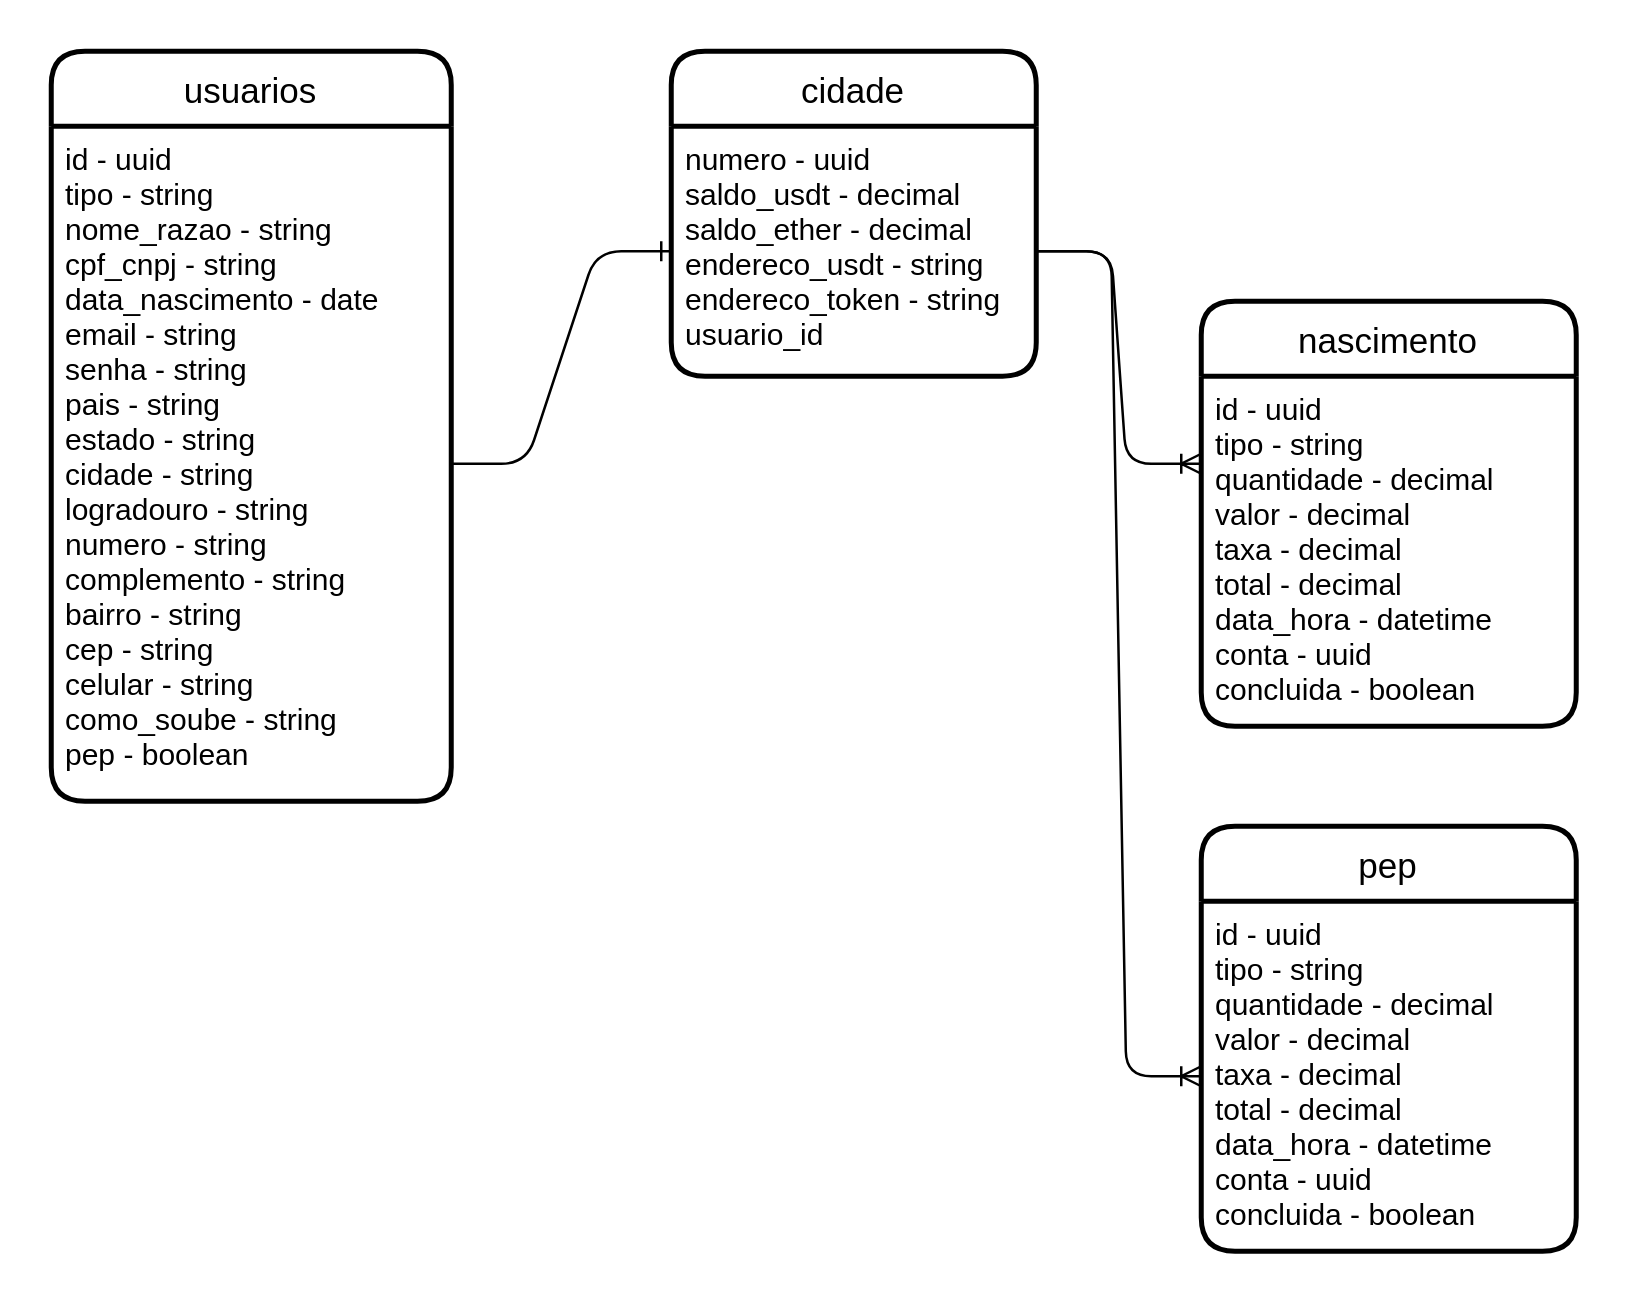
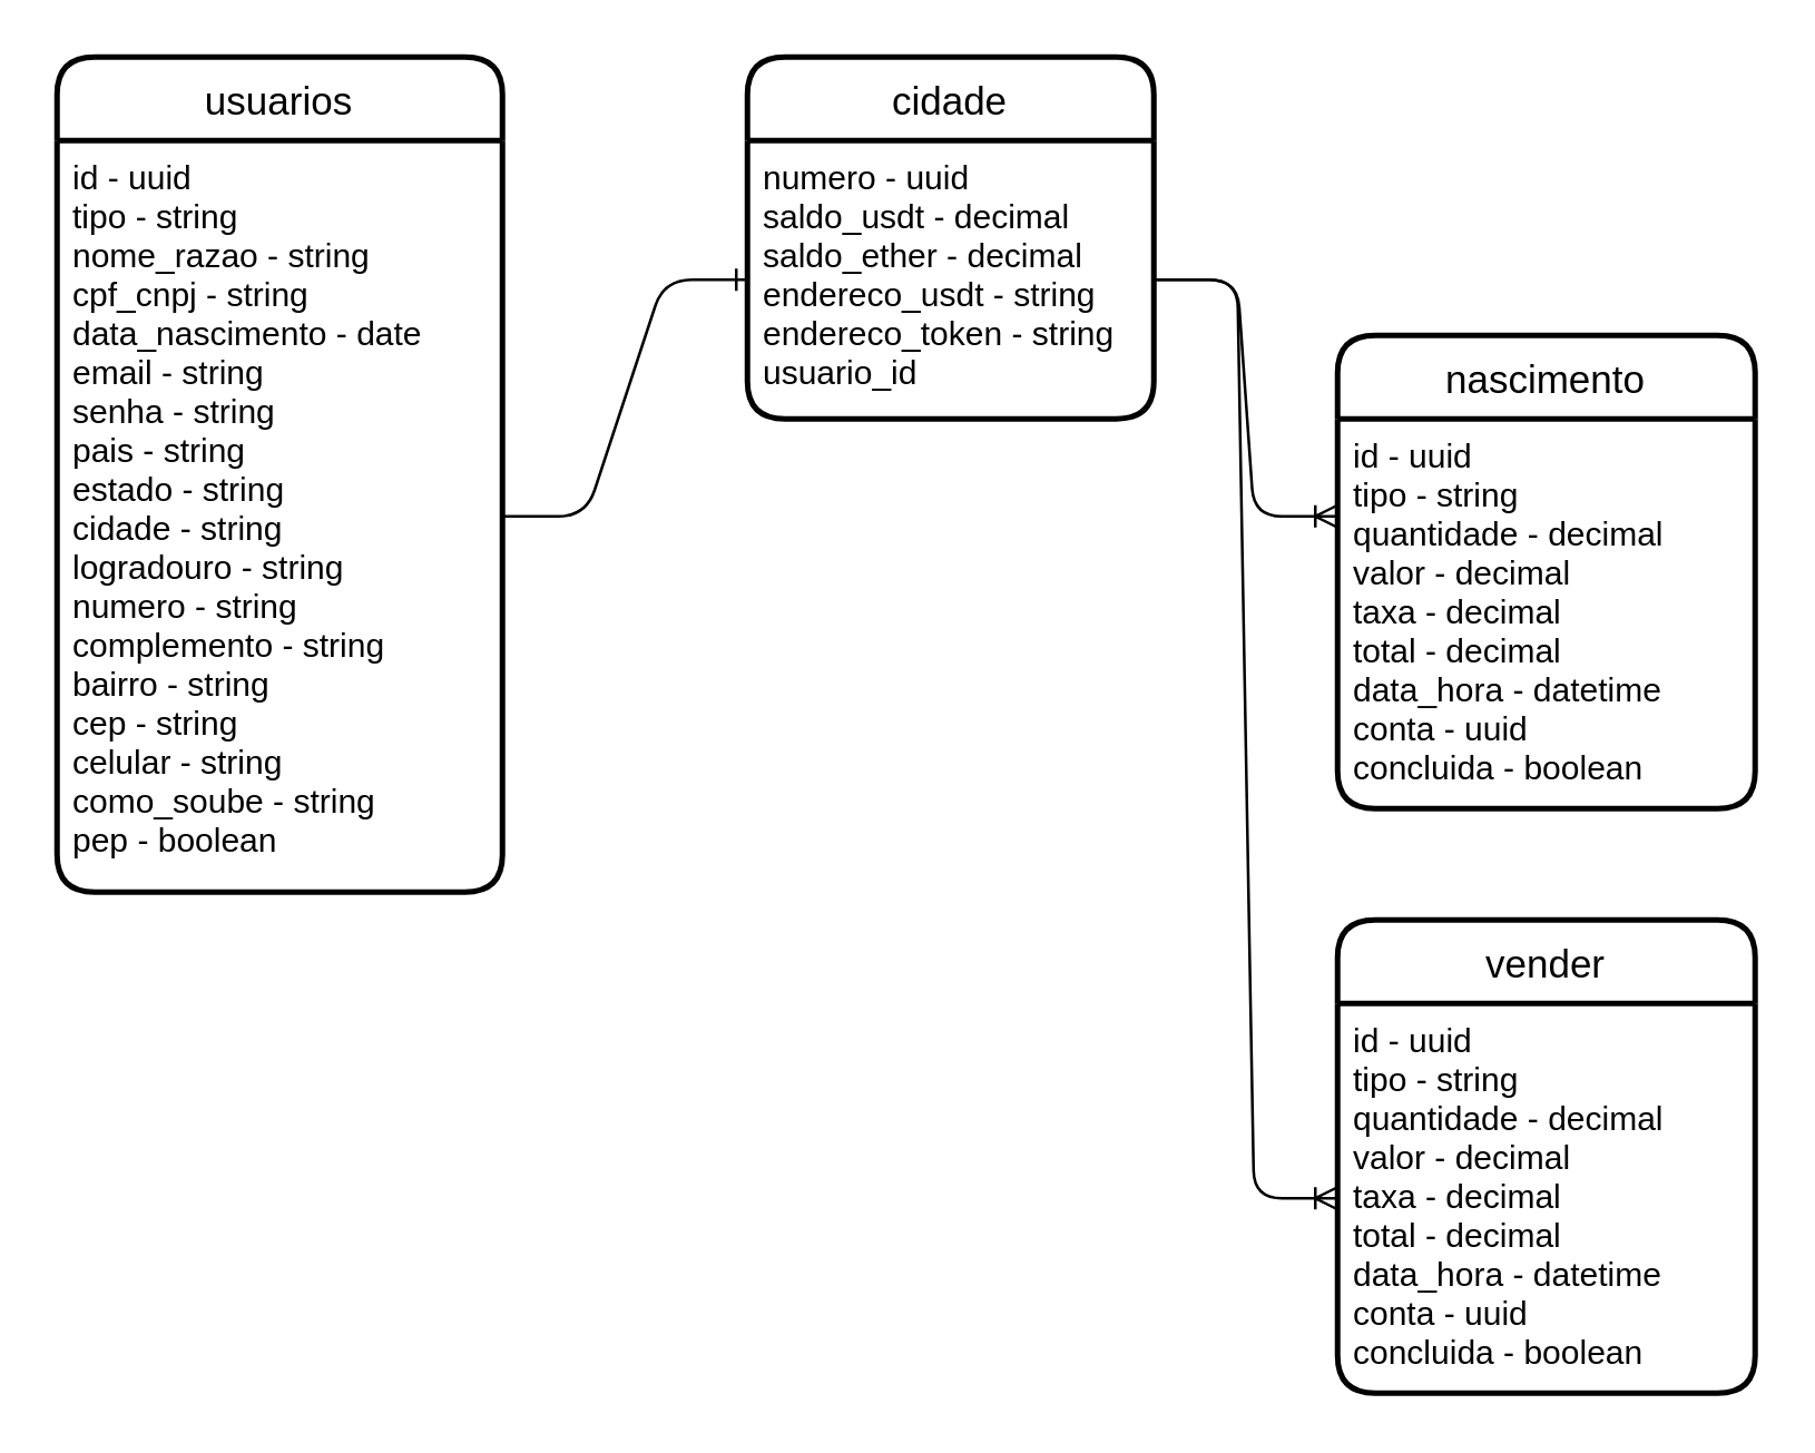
  <mxCell id="0" />
  <mxCell id="1" parent="0" />
  <mxCell id="2" value="usuarios" style="swimlane;childLayout=stackLayout;horizontal=1;startSize=30;horizontalStack=0;rounded=1;fontSize=14;fontStyle=0;strokeWidth=2;resizeParent=0;resizeLast=1;shadow=0;dashed=0;align=center;" vertex="1" parent="1"><mxGeometry x="20" y="20" width="160" height="300" as="geometry" /></mxCell>
  <mxCell id="3" value="id - uuid&#10;tipo - string&#10;nome_razao - string&#10;cpf_cnpj - string&#10;data_nascimento - date&#10;email - string&#10;senha - string&#10;pais - string&#10;estado - string&#10;cidade - string&#10;logradouro - string&#10;numero - string&#10;complemento - string&#10;bairro - string&#10;cep - string&#10;celular - string&#10;como_soube - string&#10;pep - boolean" style="align=left;strokeColor=none;fillColor=none;spacingLeft=4;fontSize=12;verticalAlign=top;resizable=0;rotatable=0;part=1;" vertex="1" parent="2"><mxGeometry y="30" width="160" height="270" as="geometry" /></mxCell>
  <mxCell id="4" value="cidade" style="swimlane;childLayout=stackLayout;horizontal=1;startSize=30;horizontalStack=0;rounded=1;fontSize=14;fontStyle=0;strokeWidth=2;resizeParent=0;resizeLast=1;shadow=0;dashed=0;align=center;" vertex="1" parent="1"><mxGeometry x="268" y="20" width="146" height="130" as="geometry" /></mxCell>
  <mxCell id="5" value="numero - uuid&#10;saldo_usdt - decimal&#10;saldo_ether - decimal&#10;endereco_usdt - string&#10;endereco_token - string&#10;usuario_id" style="align=left;strokeColor=none;fillColor=none;spacingLeft=4;fontSize=12;verticalAlign=top;resizable=0;rotatable=0;part=1;" vertex="1" parent="4"><mxGeometry y="30" width="146" height="100" as="geometry" /></mxCell>
  <mxCell id="6" value="nascimento" style="swimlane;childLayout=stackLayout;horizontal=1;startSize=30;horizontalStack=0;rounded=1;fontSize=14;fontStyle=0;strokeWidth=2;resizeParent=0;resizeLast=1;shadow=0;dashed=0;align=center;" vertex="1" parent="1"><mxGeometry x="480" y="120" width="150" height="170" as="geometry" /></mxCell>
  <mxCell id="7" value="id - uuid&#10;tipo - string&#10;quantidade - decimal&#10;valor - decimal&#10;taxa - decimal&#10;total - decimal&#10;data_hora - datetime&#10;conta - uuid&#10;concluida - boolean&#10;" style="align=left;strokeColor=none;fillColor=none;spacingLeft=4;fontSize=12;verticalAlign=top;resizable=0;rotatable=0;part=1;" vertex="1" parent="6"><mxGeometry y="30" width="150" height="140" as="geometry" /></mxCell>
  <mxCell id="8" value="" style="edgeStyle=entityRelationEdgeStyle;fontSize=12;html=1;endArrow=ERone;endFill=1;exitX=1;exitY=0.5;exitDx=0;exitDy=0;entryX=0;entryY=0.5;entryDx=0;entryDy=0;" edge="1" parent="1" source="3" target="5"><mxGeometry width="100" height="100" relative="1" as="geometry"><mxPoint x="380" y="240" as="sourcePoint" /><mxPoint x="480" y="140" as="targetPoint" /></mxGeometry></mxCell>
- <mxCell id="9" value="pep" style="swimlane;childLayout=stackLayout;horizontal=1;startSize=30;horizontalStack=0;rounded=1;fontSize=14;fontStyle=0;strokeWidth=2;resizeParent=0;resizeLast=1;shadow=0;dashed=0;align=center;" vertex="1" parent="1"><mxGeometry x="480" y="330" width="150" height="170" as="geometry" /></mxCell>
+ <mxCell id="9" value="vender" style="swimlane;childLayout=stackLayout;horizontal=1;startSize=30;horizontalStack=0;rounded=1;fontSize=14;fontStyle=0;strokeWidth=2;resizeParent=0;resizeLast=1;shadow=0;dashed=0;align=center;" vertex="1" parent="1"><mxGeometry x="480" y="330" width="150" height="170" as="geometry" /></mxCell>
  <mxCell id="10" value="id - uuid&#10;tipo - string&#10;quantidade - decimal&#10;valor - decimal&#10;taxa - decimal&#10;total - decimal&#10;data_hora - datetime&#10;conta - uuid&#10;concluida - boolean&#10;" style="align=left;strokeColor=none;fillColor=none;spacingLeft=4;fontSize=12;verticalAlign=top;resizable=0;rotatable=0;part=1;" vertex="1" parent="9"><mxGeometry y="30" width="150" height="140" as="geometry" /></mxCell>
  <mxCell id="11" value="" style="edgeStyle=entityRelationEdgeStyle;fontSize=12;html=1;endArrow=ERoneToMany;exitX=1;exitY=0.5;exitDx=0;exitDy=0;entryX=0;entryY=0.25;entryDx=0;entryDy=0;" edge="1" parent="1" source="5" target="7"><mxGeometry width="100" height="100" relative="1" as="geometry"><mxPoint x="380" y="240" as="sourcePoint" /><mxPoint x="480" y="140" as="targetPoint" /></mxGeometry></mxCell>
  <mxCell id="12" value="" style="edgeStyle=entityRelationEdgeStyle;fontSize=12;html=1;endArrow=ERoneToMany;exitX=1;exitY=0.5;exitDx=0;exitDy=0;entryX=0;entryY=0.5;entryDx=0;entryDy=0;" edge="1" parent="1" source="5" target="10"><mxGeometry width="100" height="100" relative="1" as="geometry"><mxPoint x="380" y="240" as="sourcePoint" /><mxPoint x="480" y="140" as="targetPoint" /></mxGeometry></mxCell>
